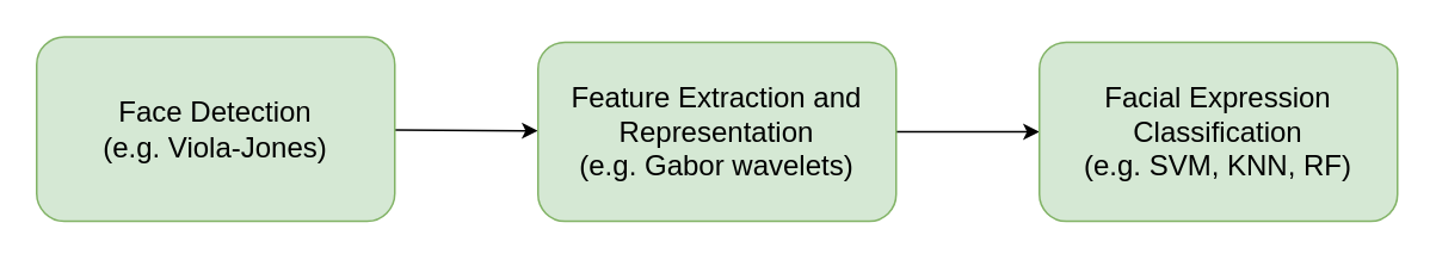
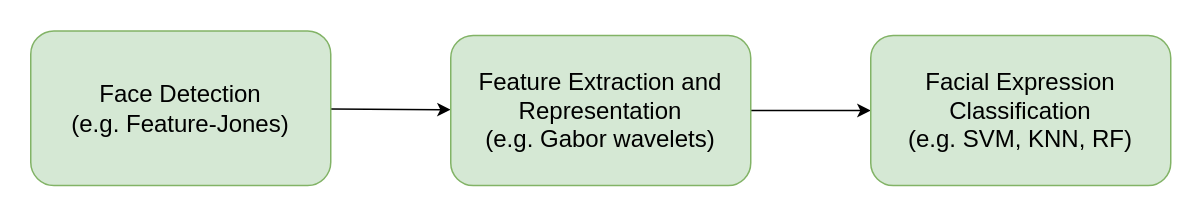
  <mxCell id="0" />
  <mxCell id="1" parent="0" />
  <mxCell id="2" value="" style="edgeStyle=none;html=1;strokeWidth=1;fontSize=16;" edge="1" parent="1" source="3" target="5"><mxGeometry relative="1" as="geometry" /></mxCell>
- <mxCell id="3" value="Face Detection&lt;br style=&quot;font-size: 16px;&quot;&gt;(e.g. Viola-Jones)" style="rounded=1;whiteSpace=wrap;html=1;fillColor=#d5e8d4;strokeColor=#82b366;strokeWidth=1;fontSize=16;" vertex="1" parent="1"><mxGeometry x="20" y="20" width="200" height="103" as="geometry" /></mxCell>
+ <mxCell id="3" value="Face Detection&lt;br style=&quot;font-size: 16px;&quot;&gt;(e.g. Feature-Jones)" style="rounded=1;whiteSpace=wrap;html=1;fillColor=#d5e8d4;strokeColor=#82b366;strokeWidth=1;fontSize=16;" vertex="1" parent="1"><mxGeometry x="20" y="20" width="200" height="103" as="geometry" /></mxCell>
  <mxCell id="4" value="" style="edgeStyle=none;html=1;strokeWidth=1;fontSize=16;" edge="1" parent="1" source="5" target="6"><mxGeometry relative="1" as="geometry" /></mxCell>
  <mxCell id="5" value="Feature Extraction and Representation&lt;br style=&quot;font-size: 16px;&quot;&gt;(e.g. Gabor wavelets)" style="rounded=1;whiteSpace=wrap;html=1;fillColor=#d5e8d4;strokeColor=#82b366;strokeWidth=1;fontSize=16;" vertex="1" parent="1"><mxGeometry x="300" y="23" width="200" height="100" as="geometry" /></mxCell>
  <mxCell id="6" value="Facial Expression Classification&lt;br style=&quot;font-size: 16px;&quot;&gt;(e.g. SVM, KNN, RF)" style="rounded=1;whiteSpace=wrap;html=1;fillColor=#d5e8d4;strokeColor=#82b366;strokeWidth=1;fontSize=16;" vertex="1" parent="1"><mxGeometry x="580" y="23" width="200" height="100" as="geometry" /></mxCell>
